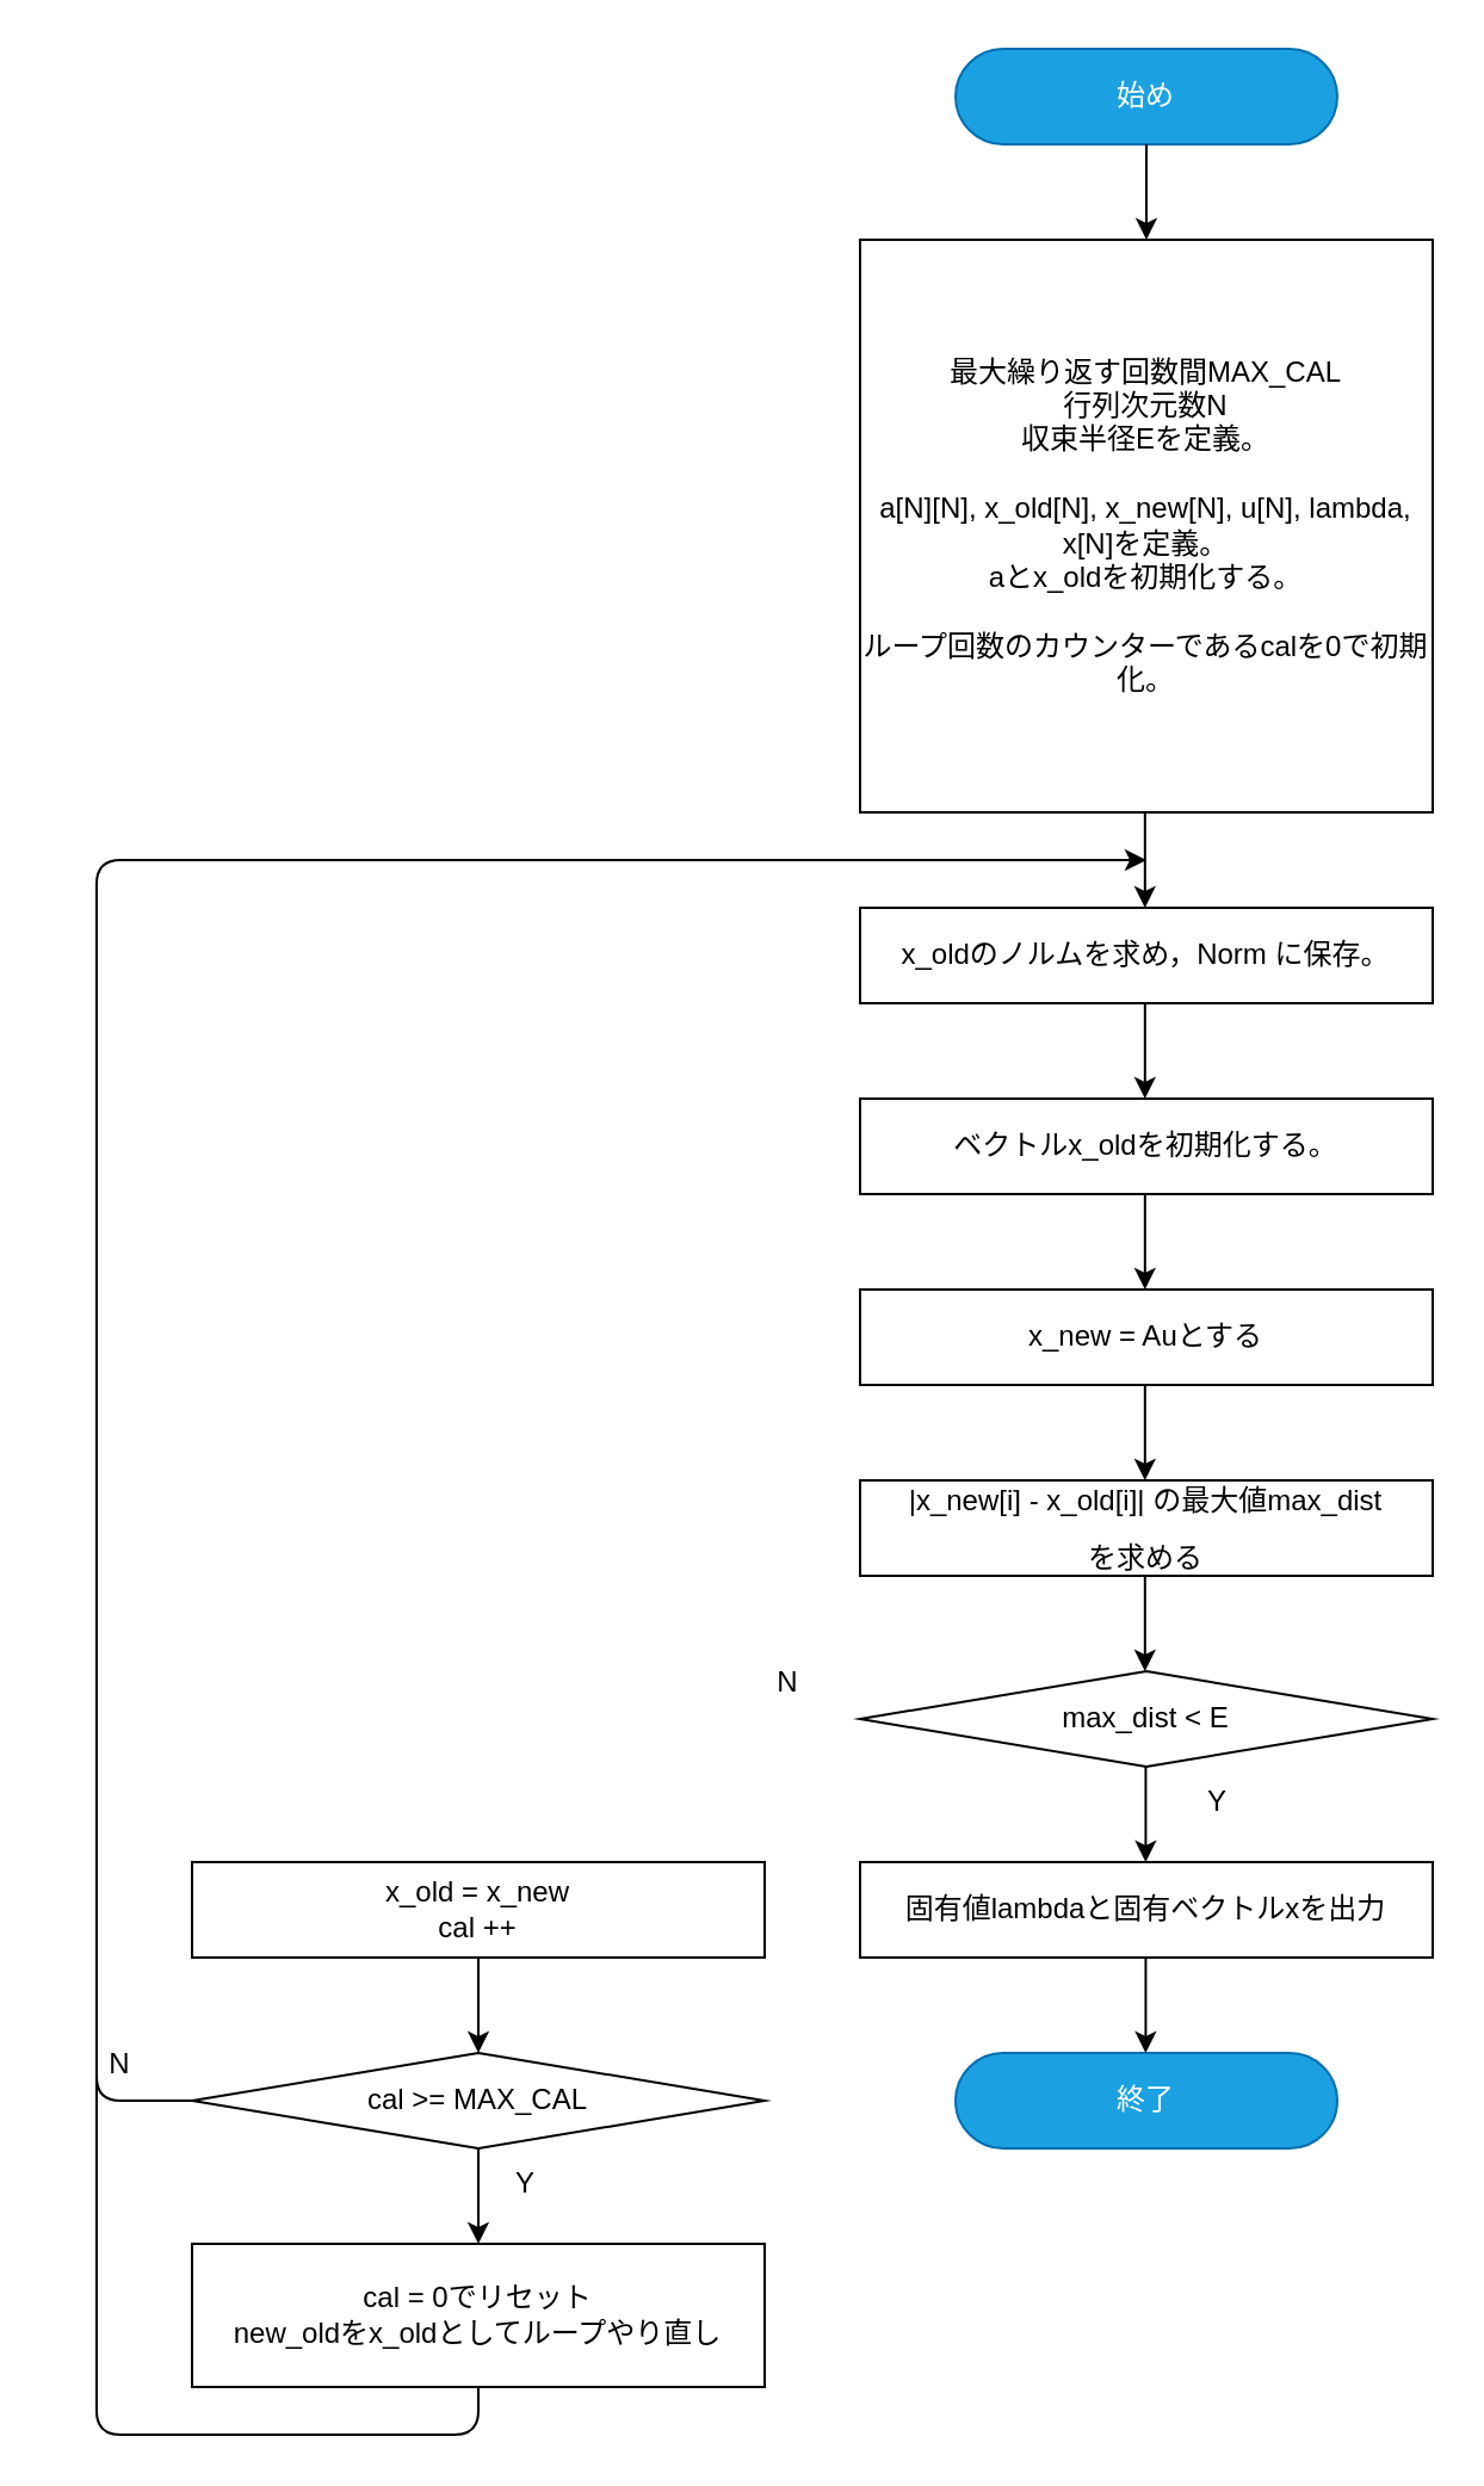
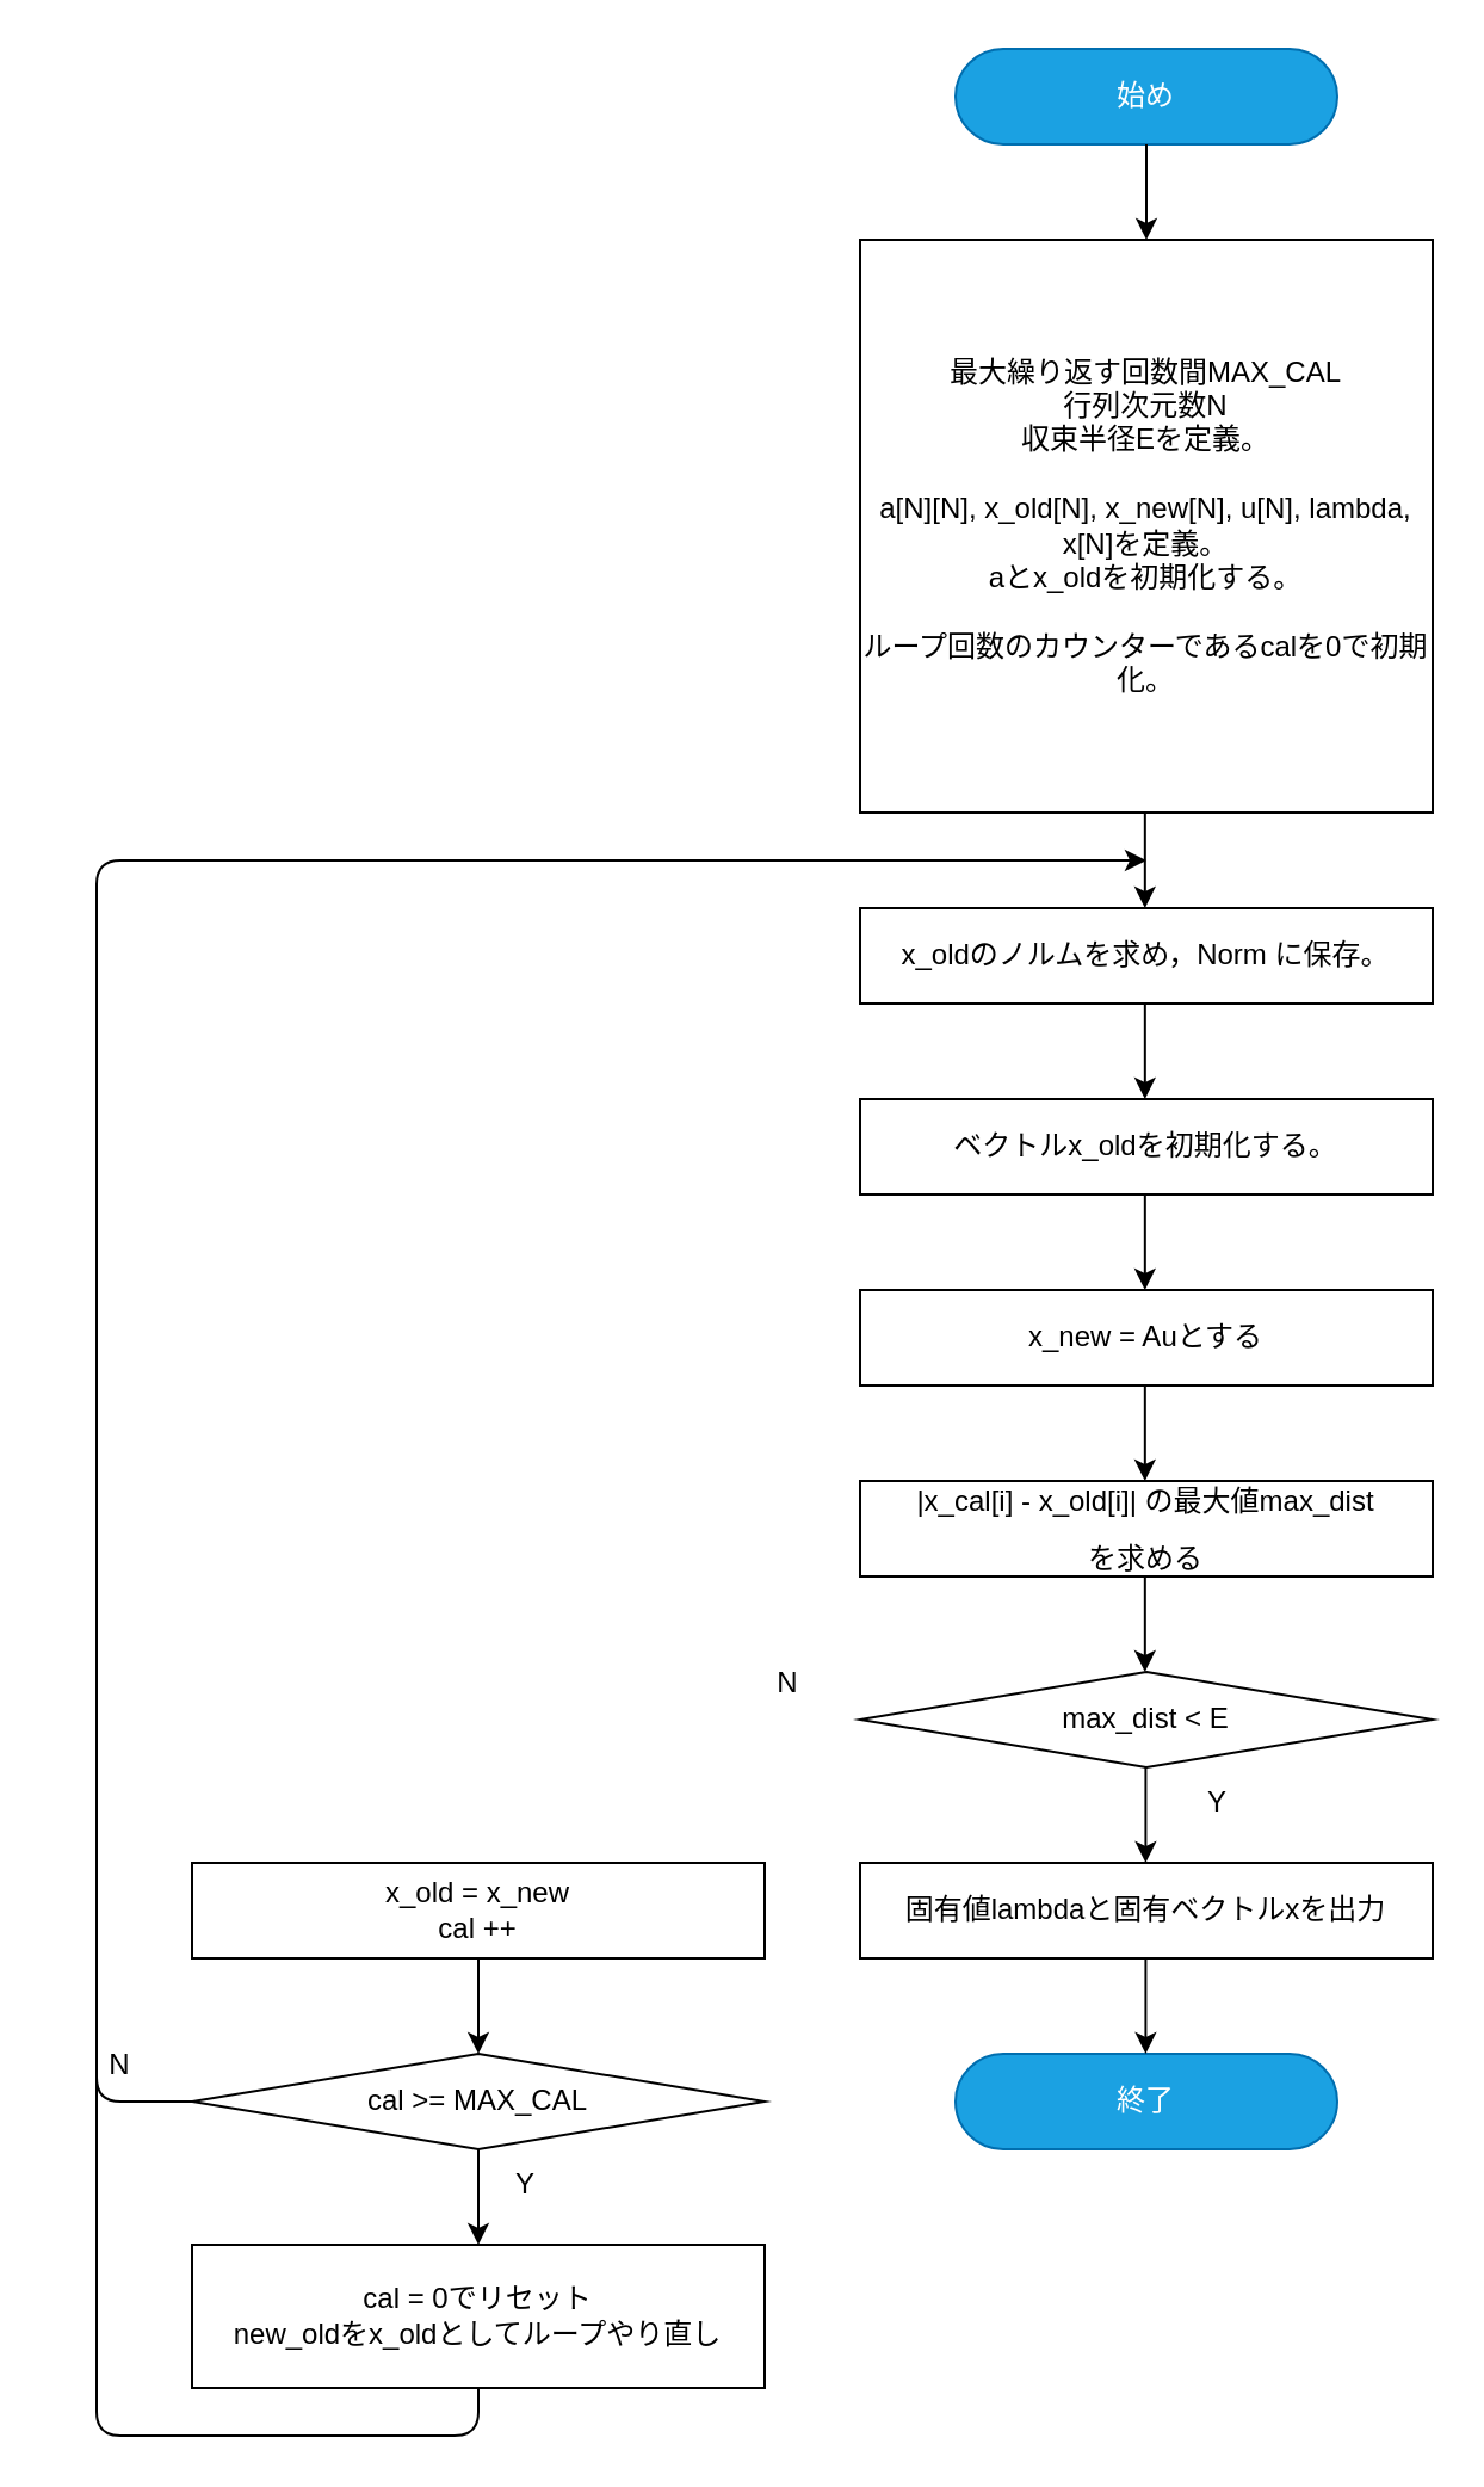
  <mxCell id="0" />
  <mxCell id="1" parent="0" />
  <mxCell id="2" value="始め" style="rounded=1;whiteSpace=wrap;html=1;arcSize=50;fillColor=#1ba1e2;fontColor=#ffffff;strokeColor=#006EAF;" vertex="1" parent="1"><mxGeometry x="400" y="20" width="160" height="40" as="geometry" /></mxCell>
  <mxCell id="3" value="最大繰り返す回数間MAX_CAL&lt;br&gt;行列次元数N&lt;br&gt;収束半径Eを定義。&lt;br&gt;&lt;br&gt;a[N][N], x_old[N], x_new[N], u[N], lambda, x[N]を定義。&lt;br&gt;aとx_oldを初期化する。&lt;br&gt;&lt;br&gt;ループ回数のカウンターであるcalを0で初期化。" style="whiteSpace=wrap;html=1;aspect=fixed;" vertex="1" parent="1"><mxGeometry x="360" y="100" width="240" height="240" as="geometry" /></mxCell>
  <mxCell id="4" value="x_oldのノルムを求め，Norm に保存。" style="rounded=0;whiteSpace=wrap;html=1;" vertex="1" parent="1"><mxGeometry x="360" y="380" width="240" height="40" as="geometry" /></mxCell>
  <mxCell id="5" value="ベクトルx_oldを初期化する。" style="rounded=0;whiteSpace=wrap;html=1;" vertex="1" parent="1"><mxGeometry x="360" y="460" width="240" height="40" as="geometry" /></mxCell>
- <mxCell id="6" value="&lt;div style=&quot;font-weight: normal ; line-height: 24px&quot;&gt;|x_new[i] - x_old[i]| の最大値max_dist&lt;/div&gt;&lt;div style=&quot;font-weight: normal ; line-height: 24px&quot;&gt;を求める&lt;br&gt;&lt;/div&gt;" style="rounded=0;whiteSpace=wrap;html=1;" vertex="1" parent="1"><mxGeometry x="360" y="620" width="240" height="40" as="geometry" /></mxCell>
+ <mxCell id="6" value="&lt;div style=&quot;font-weight: normal ; line-height: 24px&quot;&gt;|x_cal[i] - x_old[i]| の最大値max_dist&lt;/div&gt;&lt;div style=&quot;font-weight: normal ; line-height: 24px&quot;&gt;を求める&lt;br&gt;&lt;/div&gt;" style="rounded=0;whiteSpace=wrap;html=1;" vertex="1" parent="1"><mxGeometry x="360" y="620" width="240" height="40" as="geometry" /></mxCell>
  <mxCell id="7" value="cal &amp;gt;= MAX_CAL" style="rhombus;whiteSpace=wrap;html=1;" vertex="1" parent="1"><mxGeometry x="80" y="860" width="240" height="40" as="geometry" /></mxCell>
  <mxCell id="8" value="" style="endArrow=classic;html=1;exitX=0;exitY=0.5;exitDx=0;exitDy=0;" edge="1" parent="1" source="7"><mxGeometry width="50" height="50" relative="1" as="geometry"><mxPoint x="180" y="820" as="sourcePoint" /><mxPoint x="480" y="360" as="targetPoint" /><Array as="points"><mxPoint x="40" y="880" /><mxPoint x="40" y="360" /></Array></mxGeometry></mxCell>
  <mxCell id="9" value="終了" style="rounded=1;whiteSpace=wrap;html=1;arcSize=50;fillColor=#1ba1e2;fontColor=#ffffff;strokeColor=#006EAF;" vertex="1" parent="1"><mxGeometry x="400" y="860" width="160" height="40" as="geometry" /></mxCell>
  <mxCell id="10" value="固有値lambdaと固有ベクトルxを出力" style="rounded=0;whiteSpace=wrap;html=1;" vertex="1" parent="1"><mxGeometry x="360" y="780" width="240" height="40" as="geometry" /></mxCell>
  <mxCell id="11" value="" style="endArrow=classic;html=1;exitX=0.5;exitY=1;exitDx=0;exitDy=0;entryX=0.5;entryY=0;entryDx=0;entryDy=0;" edge="1" parent="1"><mxGeometry width="50" height="50" relative="1" as="geometry"><mxPoint x="479.71" y="820" as="sourcePoint" /><mxPoint x="479.71" y="860" as="targetPoint" /></mxGeometry></mxCell>
  <mxCell id="12" value="" style="endArrow=classic;html=1;exitX=0.5;exitY=1;exitDx=0;exitDy=0;" edge="1" parent="1" source="2" target="3"><mxGeometry width="50" height="50" relative="1" as="geometry"><mxPoint x="450" y="-10" as="sourcePoint" /><mxPoint x="500" y="-60" as="targetPoint" /></mxGeometry></mxCell>
  <mxCell id="13" value="" style="endArrow=classic;html=1;exitX=0.5;exitY=1;exitDx=0;exitDy=0;entryX=0.5;entryY=0;entryDx=0;entryDy=0;" edge="1" parent="1"><mxGeometry width="50" height="50" relative="1" as="geometry"><mxPoint x="479.41" y="340" as="sourcePoint" /><mxPoint x="479.41" y="380" as="targetPoint" /></mxGeometry></mxCell>
  <mxCell id="14" value="" style="endArrow=classic;html=1;exitX=0.5;exitY=1;exitDx=0;exitDy=0;entryX=0.5;entryY=0;entryDx=0;entryDy=0;" edge="1" parent="1"><mxGeometry width="50" height="50" relative="1" as="geometry"><mxPoint x="479.71" y="740" as="sourcePoint" /><mxPoint x="479.71" y="780" as="targetPoint" /></mxGeometry></mxCell>
  <mxCell id="15" value="" style="endArrow=classic;html=1;exitX=0.5;exitY=1;exitDx=0;exitDy=0;entryX=0.5;entryY=0;entryDx=0;entryDy=0;" edge="1" parent="1"><mxGeometry width="50" height="50" relative="1" as="geometry"><mxPoint x="479.41" y="660" as="sourcePoint" /><mxPoint x="479.41" y="700" as="targetPoint" /></mxGeometry></mxCell>
  <mxCell id="16" value="" style="endArrow=classic;html=1;exitX=0.5;exitY=1;exitDx=0;exitDy=0;entryX=0.5;entryY=0;entryDx=0;entryDy=0;" edge="1" parent="1"><mxGeometry width="50" height="50" relative="1" as="geometry"><mxPoint x="479.41" y="580" as="sourcePoint" /><mxPoint x="479.41" y="620" as="targetPoint" /></mxGeometry></mxCell>
  <mxCell id="17" value="" style="endArrow=classic;html=1;exitX=0.5;exitY=1;exitDx=0;exitDy=0;entryX=0.5;entryY=0;entryDx=0;entryDy=0;" edge="1" parent="1"><mxGeometry width="50" height="50" relative="1" as="geometry"><mxPoint x="479.41" y="500" as="sourcePoint" /><mxPoint x="479.41" y="540" as="targetPoint" /></mxGeometry></mxCell>
  <mxCell id="18" value="" style="endArrow=classic;html=1;exitX=0.5;exitY=1;exitDx=0;exitDy=0;entryX=0.5;entryY=0;entryDx=0;entryDy=0;" edge="1" parent="1"><mxGeometry width="50" height="50" relative="1" as="geometry"><mxPoint x="479.41" y="420" as="sourcePoint" /><mxPoint x="479.41" y="460" as="targetPoint" /></mxGeometry></mxCell>
  <mxCell id="19" value="&lt;font face=&quot;helvetica&quot;&gt;max_dist &amp;lt; E&lt;/font&gt;" style="rhombus;whiteSpace=wrap;html=1;" vertex="1" parent="1"><mxGeometry x="360" y="700" width="240" height="40" as="geometry" /></mxCell>
  <mxCell id="20" value="x_old = x_new&lt;br&gt;cal ++" style="rounded=0;whiteSpace=wrap;html=1;" vertex="1" parent="1"><mxGeometry x="80" y="780" width="240" height="40" as="geometry" /></mxCell>
  <mxCell id="21" value="" style="endArrow=classic;html=1;exitX=0.5;exitY=1;exitDx=0;exitDy=0;entryX=0.5;entryY=0;entryDx=0;entryDy=0;" edge="1" parent="1"><mxGeometry width="50" height="50" relative="1" as="geometry"><mxPoint x="200" y="820" as="sourcePoint" /><mxPoint x="200" y="860" as="targetPoint" /></mxGeometry></mxCell>
  <mxCell id="22" value="" style="endArrow=classic;html=1;exitX=0.5;exitY=1;exitDx=0;exitDy=0;entryX=0.5;entryY=0;entryDx=0;entryDy=0;" edge="1" parent="1"><mxGeometry width="50" height="50" relative="1" as="geometry"><mxPoint x="200" y="900" as="sourcePoint" /><mxPoint x="200" y="940" as="targetPoint" /></mxGeometry></mxCell>
  <mxCell id="23" value="cal = 0でリセット&lt;br&gt;new_oldをx_oldとしてループやり直し" style="rounded=0;whiteSpace=wrap;html=1;" vertex="1" parent="1"><mxGeometry x="80" y="940" width="240" height="60" as="geometry" /></mxCell>
  <mxCell id="24" value="" style="endArrow=none;html=1;exitX=0.5;exitY=1;exitDx=0;exitDy=0;" edge="1" parent="1" source="23"><mxGeometry width="50" height="50" relative="1" as="geometry"><mxPoint x="340" y="1070" as="sourcePoint" /><mxPoint x="40" y="830" as="targetPoint" /><Array as="points"><mxPoint y="1020" x="200" /><mxPoint x="40" y="1020" /></Array></mxGeometry></mxCell>
  <mxCell id="25" value="Y" style="text;html=1;strokeColor=none;fillColor=none;align=center;verticalAlign=middle;whiteSpace=wrap;rounded=0;" vertex="1" parent="1"><mxGeometry x="480" y="740" width="60" height="30" as="geometry" /></mxCell>
  <mxCell id="26" value="Y" style="text;html=1;strokeColor=none;fillColor=none;align=center;verticalAlign=middle;whiteSpace=wrap;rounded=0;" vertex="1" parent="1"><mxGeometry x="190" y="900" width="60" height="30" as="geometry" /></mxCell>
  <mxCell id="27" value="N&lt;span style=&quot;color: rgba(0 , 0 , 0 , 0) ; font-family: monospace ; font-size: 0px&quot;&gt;%3CmxGraphModel%3E%3Croot%3E%3CmxCell%20id%3D%220%22%2F%3E%3CmxCell%20id%3D%221%22%20parent%3D%220%22%2F%3E%3CmxCell%20id%3D%222%22%20value%3D%22Y%22%20style%3D%22text%3Bhtml%3D1%3BstrokeColor%3Dnone%3BfillColor%3Dnone%3Balign%3Dcenter%3BverticalAlign%3Dmiddle%3BwhiteSpace%3Dwrap%3Brounded%3D0%3B%22%20vertex%3D%221%22%20parent%3D%221%22%3E%3CmxGeometry%20x%3D%22280%22%20y%3D%22840%22%20width%3D%2260%22%20height%3D%2230%22%20as%3D%22geometry%22%2F%3E%3C%2FmxCell%3E%3C%2Froot%3E%3C%2FmxGraphModel%3E&lt;/span&gt;" style="text;html=1;strokeColor=none;fillColor=none;align=center;verticalAlign=middle;whiteSpace=wrap;rounded=0;" vertex="1" parent="1"><mxGeometry x="300" y="690" width="60" height="30" as="geometry" /></mxCell>
  <mxCell id="28" value="N" style="text;html=1;strokeColor=none;fillColor=none;align=center;verticalAlign=middle;whiteSpace=wrap;rounded=0;" vertex="1" parent="1"><mxGeometry x="20" y="850" width="60" height="30" as="geometry" /></mxCell>
  <mxCell id="29" value="x_new = Auとする" style="rounded=0;whiteSpace=wrap;html=1;" vertex="1" parent="1"><mxGeometry x="360" y="540" width="240" height="40" as="geometry" /></mxCell>
